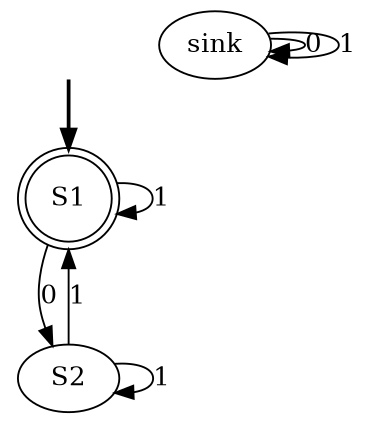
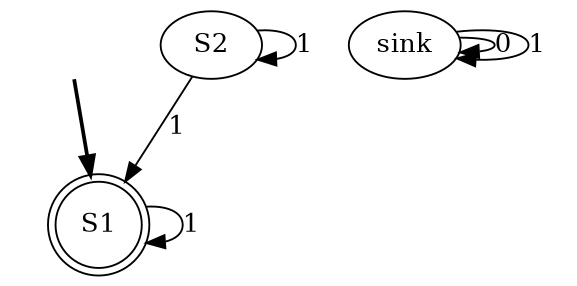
  digraph {
    fake [style=invisible]
    S1 [root=true shape=doublecircle]
    S2
    sink
    fake -> S1 [style=bold]
    S1 -> S1 [label=1]
-   S1 -> S2 [label=0]
    S2 -> S1 [label=1]
    S2 -> S2 [label=1]
    sink -> sink [label=0]
    sink -> sink [label=1]
  }
